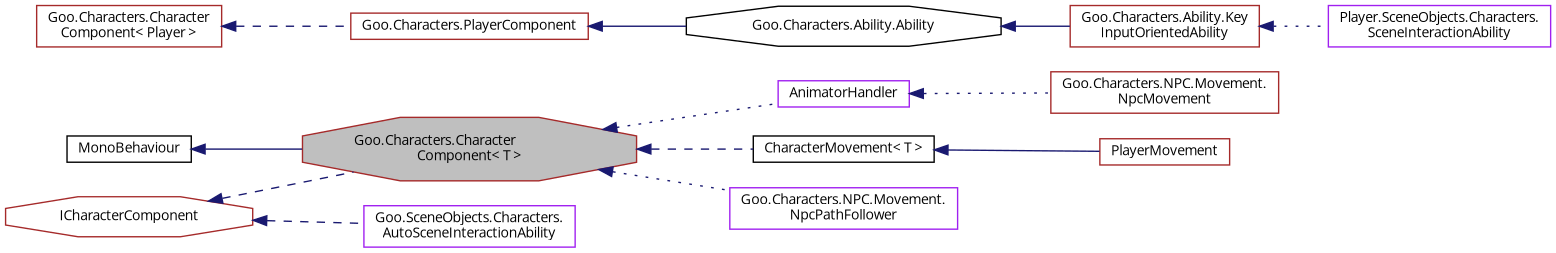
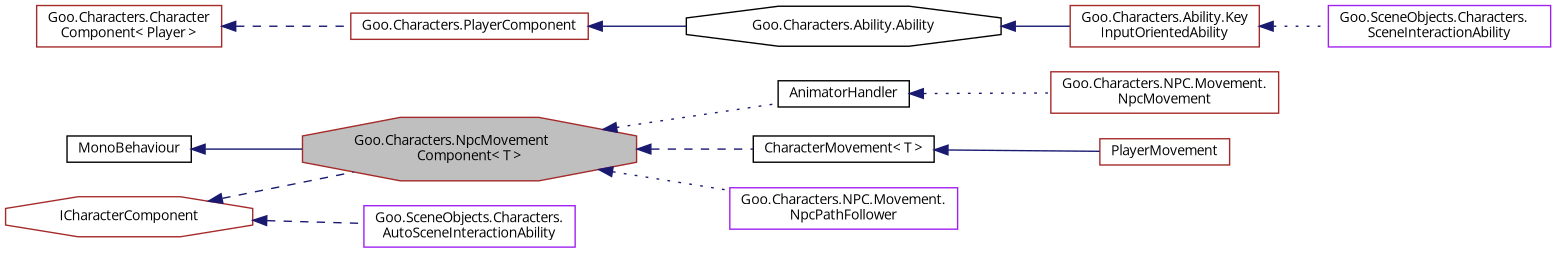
  digraph {
    fontname="Open Sans"
    rankdir=LR
    node [color=brown fillcolor=white fontname="Open Sans" fontsize=10 shape=box style=filled]
    edge [color=midnightblue dir=back fontname="Open Sans" fontsize=10 labelfontname=Calibrii labelfontsize=10 style=dotted]
-   n1 [fillcolor=grey75 fontcolor=black height=0.2 label="Goo.Characters.Character\lComponent\< T \>" shape=octagon width=0.4]
-   n2 [color=purple height=0.2 label=AnimatorHandler width=0.4]
+   n1 [fillcolor=grey75 fontcolor=black height=0.2 label="Goo.Characters.NpcMovement\lComponent\< T \>" shape=octagon width=0.4]
+   n2 [color=black height=0.2 label=AnimatorHandler width=0.4]
    n3 [color=black height=0.2 label="CharacterMovement\< T \>" width=0.4]
    n4 [color=purple height=0.2 label="Goo.Characters.NPC.Movement.\lNpcPathFollower" width=0.4]
    n5 [height=0.2 label="Goo.Characters.NPC.Movement.\lNpcMovement" width=0.4]
    n6 [height=0.2 label=PlayerMovement width=0.4]
    n7 [color=purple height=0.2 label="Goo.SceneObjects.Characters.\lAutoSceneInteractionAbility" width=0.4]
    n8 [height=0.2 label="Goo.Characters.Character\lComponent\< Player \>" width=0.4]
    n9 [height=0.2 label="Goo.Characters.PlayerComponent" width=0.4]
    n10 [color=black height=0.2 label=MonoBehaviour width=0.4]
    n11 [height=0.2 label=ICharacterComponent shape=octagon width=0.4]
    n12 [color=black height=0.2 label="Goo.Characters.Ability.Ability" shape=octagon width=0.4]
    n13 [height=0.2 label="Goo.Characters.Ability.Key\lInputOrientedAbility" width=0.4]
-   n14 [color=purple height=0.2 label="Player.SceneObjects.Characters.\lSceneInteractionAbility" width=0.4]
+   n14 [color=purple height=0.2 label="Goo.SceneObjects.Characters.\lSceneInteractionAbility" width=0.4]
    n1 -> n2
    n1 -> n3 [style=dashed]
    n1 -> n4
    n2 -> n5
    n3 -> n6 [style=solid]
    n8 -> n9 [style=dashed]
    n9 -> n12 [style=solid]
    n10 -> n1 [style=solid]
    n11 -> n1 [style=dashed]
    n11 -> n7 [style=dashed]
    n12 -> n13 [style=solid]
    n13 -> n14
  }
